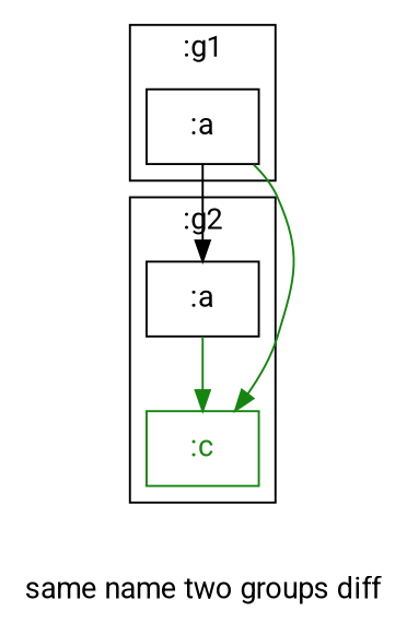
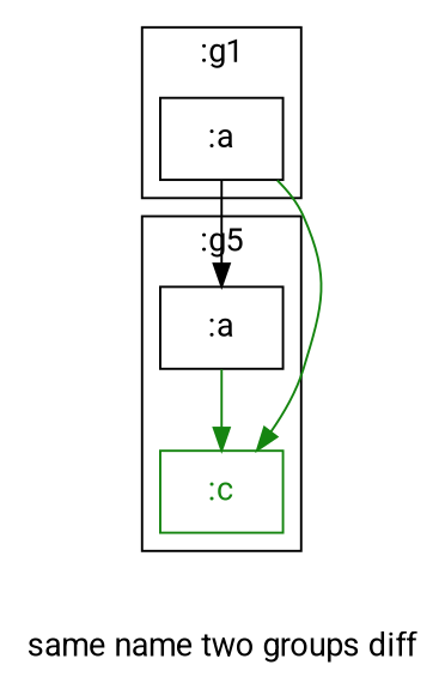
  digraph {
    bgcolor="#ffffff"
    fontcolor="#000000"
    fontname=Roboto
    label="same name two groups diff"
    node [color="#000000" fontcolor="#000000" fontname=Roboto shape=rectangle]
    edge [color="#158510" fontname=Roboto]
    n1 [label=":a"]
    n2 [color="#158510" fontcolor="#158510" label=":c"]
    n3 [label=":a"]
    subgraph cluster_1 {
-     label=":g2"
+     label=":g5"
      shape=rectangle
      n1
      n2
    }
    subgraph cluster_2 {
      label=":g1"
      shape=rectangle
      n3
    }
    n1 -> n2
    n3 -> n1 [color=""]
    n3 -> n2
  }
